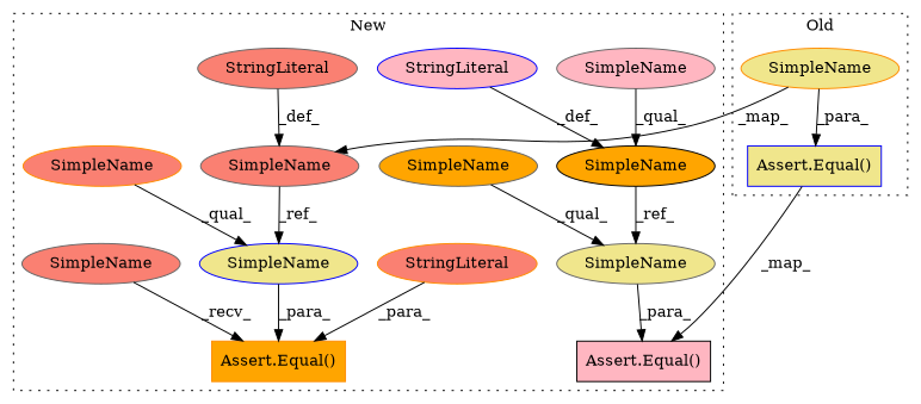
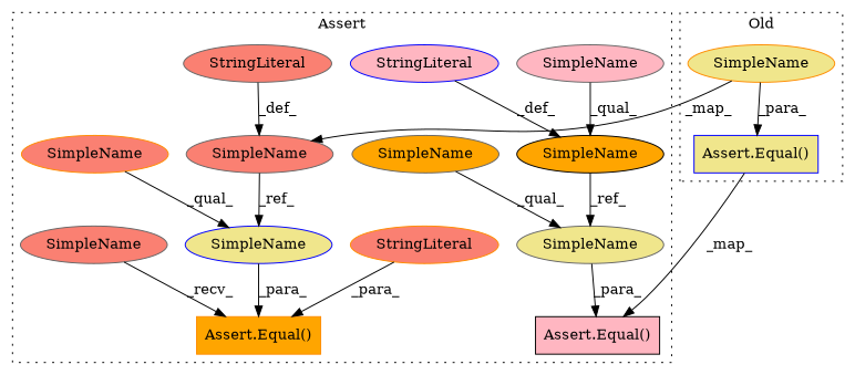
  digraph {
    node [a=42 l="6,1" s=21102 shape=ellipse style=filled fillcolor=salmon color=gray40]
    n1 [a=32 label="Assert.Equal()" s="21196,21267" shape=box fillcolor=khaki color=blue]
    n2 [l=26 label=SimpleName s=21241 fillcolor=khaki color=darkorange]
    n3 [a=32 label="Assert.Equal()" s="21357,21423" shape=box fillcolor=lightpink color=black]
    n4 [l=21 label=SimpleName fillcolor=orange color=black]
    n5 [a=45 l=37 label=StringLiteral s=21126 fillcolor=lightpink color=blue]
    n6 [a=32 label="Assert.Equal()" s="21445,21522" shape=box fillcolor=orange color=darkorange]
    n7 [a=45 l=43 label=StringLiteral s=21451 color=darkorange]
    n8 [l=26 label=SimpleName s=21177]
    n9 [a=45 l=43 label=StringLiteral s=21206]
    n10 [l=26 label=SimpleName s=21496 fillcolor=khaki color=blue]
    n11 [l=21 label=SimpleName s=21402 fillcolor=khaki]
    n12 [l=7 label=SimpleName fillcolor=lightpink]
    n13 [l=7 label=SimpleName s=21496 color=darkorange]
    n14 [l=7 label=SimpleName s=21402 fillcolor=orange]
    n15 [l=6 label=SimpleName s=21438]
    subgraph cluster_1 {
      label=Old
      style=dotted
      n1
      n2
    }
    subgraph cluster_2 {
-     label=New
+     label=Assert
      style=dotted
      n3
      n4
      n5
      n6
      n7
      n8
      n9
      n10
      n11
      n12
      n13
      n14
      n15
    }
    n1 -> n3 [label=_map_]
    n2 -> n1 [label=_para_]
    n2 -> n8 [label=_map_]
    n4 -> n11 [label=_ref_]
    n5 -> n4 [label=_def_]
    n7 -> n6 [label=_para_]
    n8 -> n10 [label=_ref_]
    n9 -> n8 [label=_def_]
    n10 -> n6 [label=_para_]
    n11 -> n3 [label=_para_]
    n12 -> n4 [label=_qual_]
    n13 -> n10 [label=_qual_]
    n14 -> n11 [label=_qual_]
    n15 -> n6 [label=_recv_]
  }
